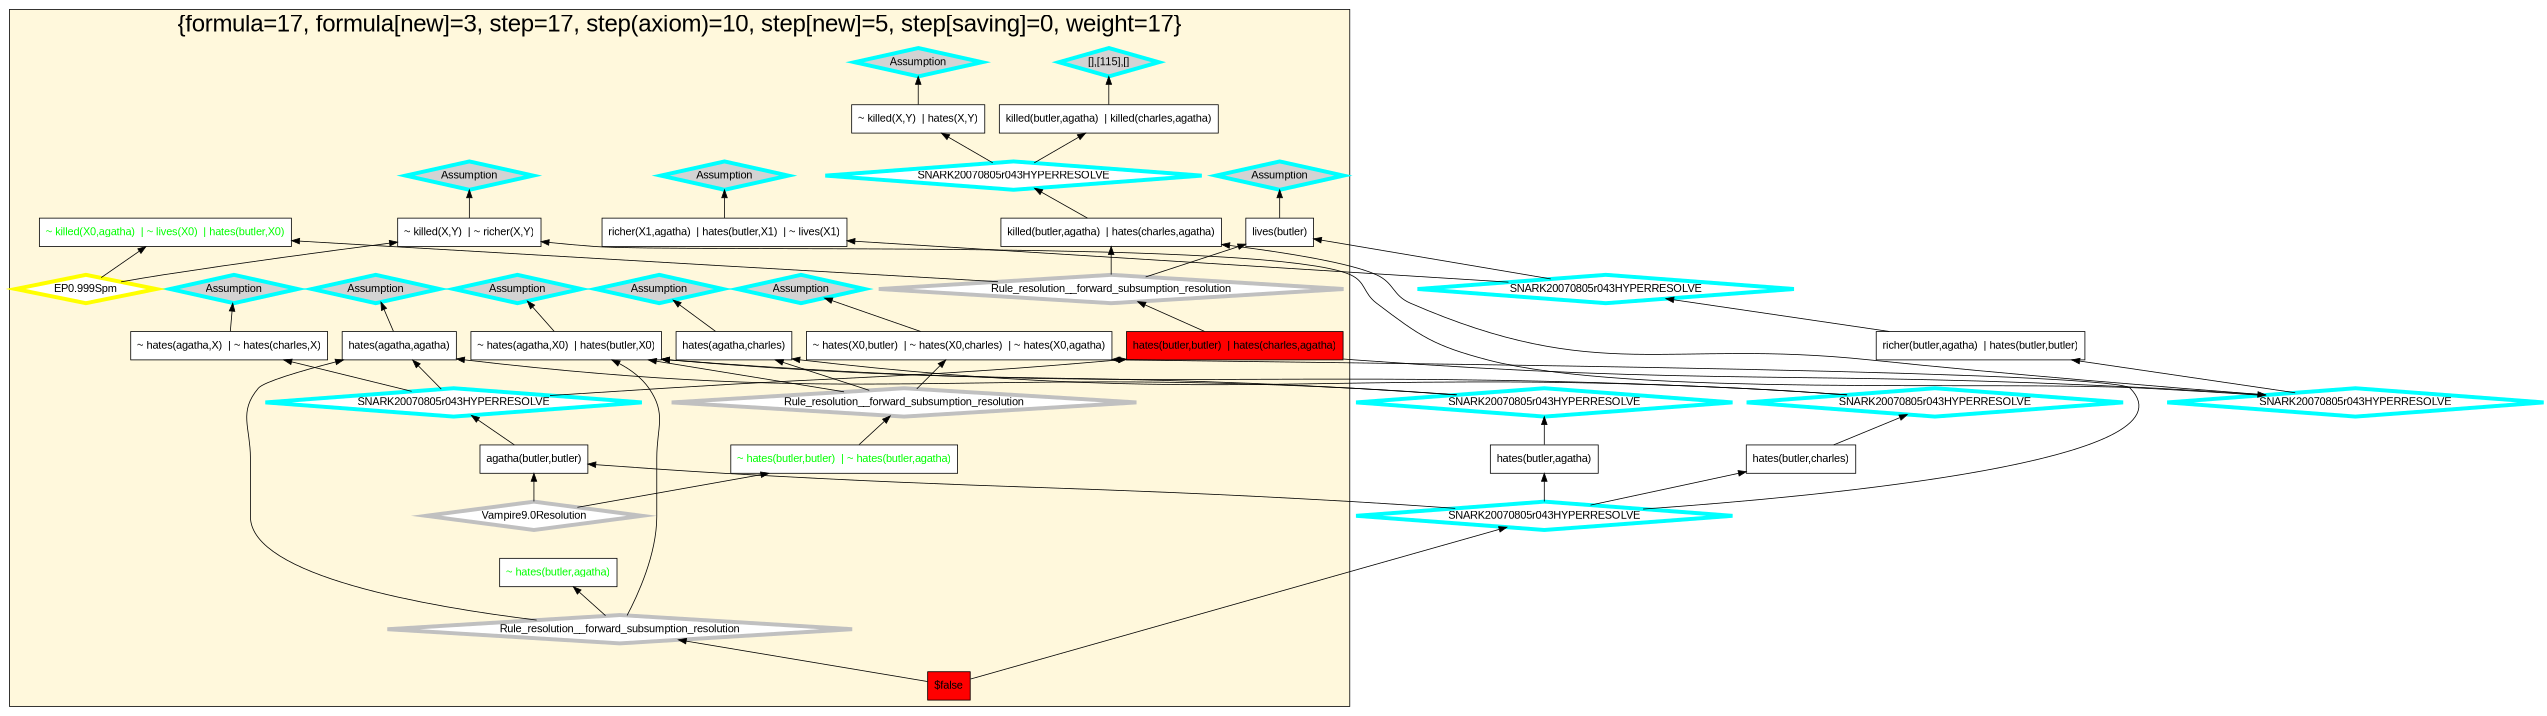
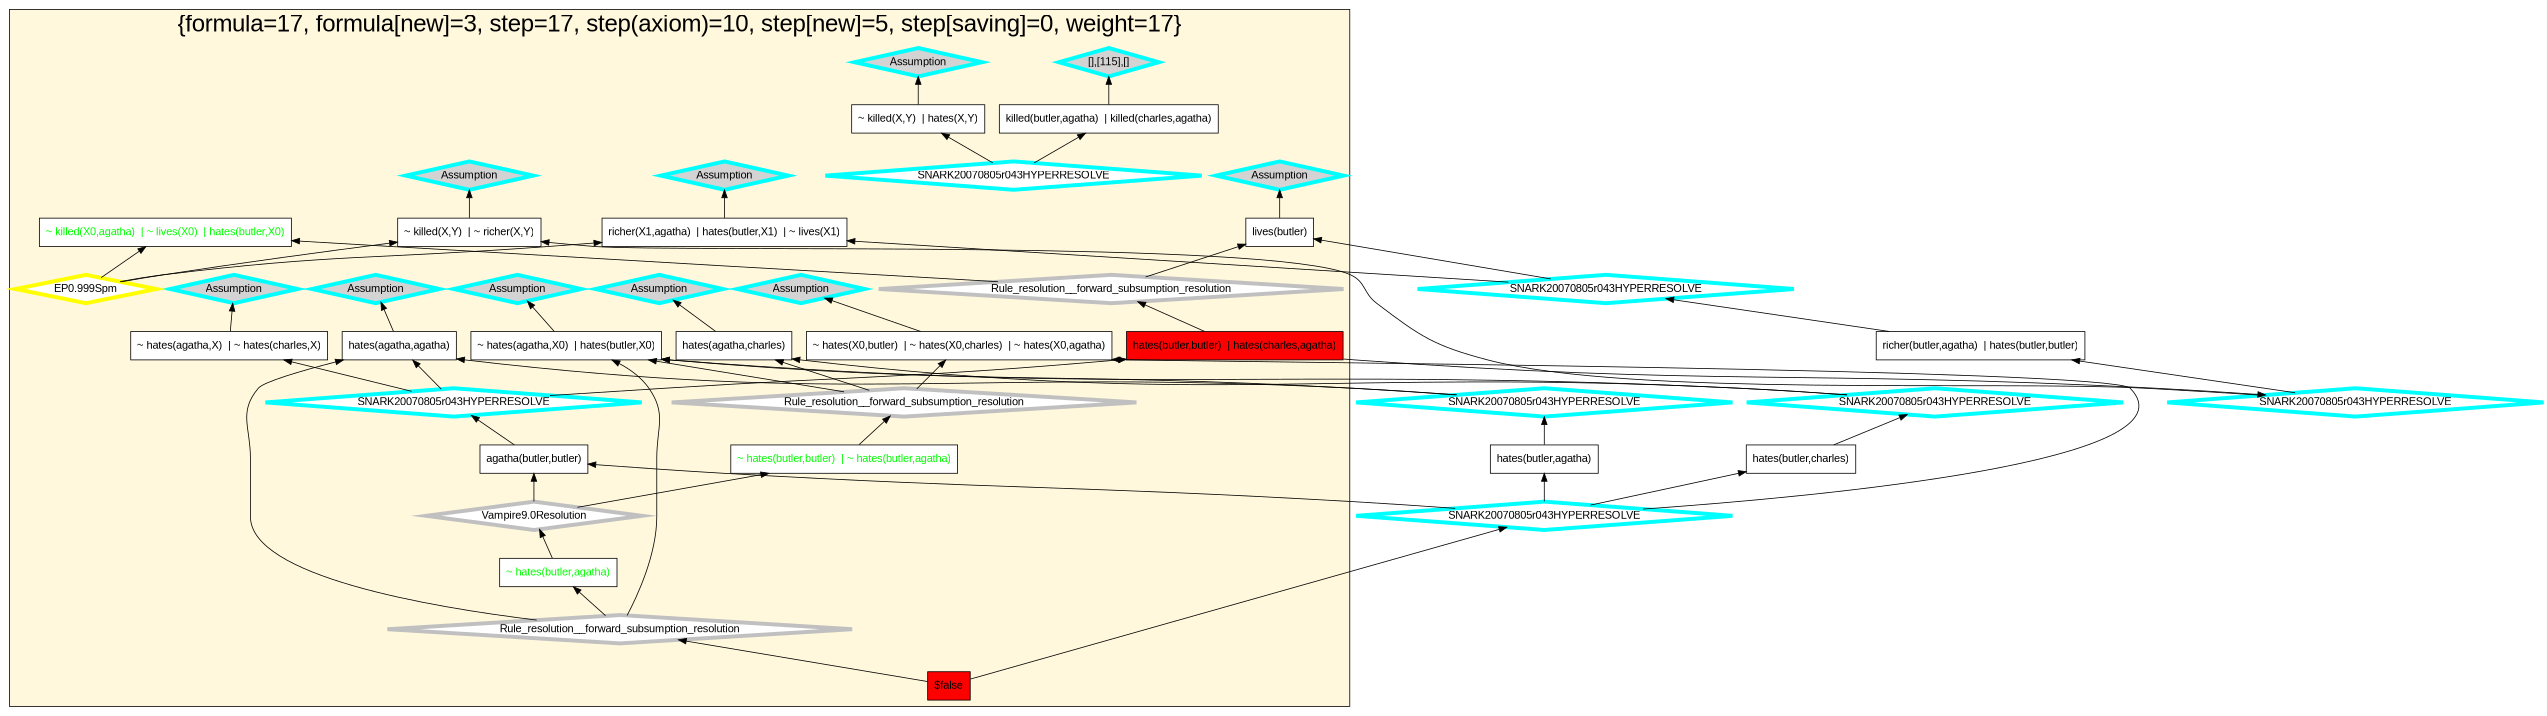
  digraph {
    fontname="Liberation Sans"
    rankdir=BT
    node [color=black fillcolor=white fontname="Liberation Sans" shape=diamond style=filled penwidth=5]
    edge [fontname="Liberation Sans"]
-   n1 [label="killed(butler,agatha)  | hates(charles,agatha)" shape=box penwidth=""]
    n2 [label="~ killed(X,Y)  | hates(X,Y)" shape=box penwidth=""]
    n3 [fontcolor=green label="~ killed(X0,agatha)  | ~ lives(X0)  | hates(butler,X0)" shape=box penwidth=""]
    n4 [fillcolor=red label="$false" shape=box penwidth=""]
    n5 [label="~ hates(X0,butler)  | ~ hates(X0,charles)  | ~ hates(X0,agatha)" shape=box penwidth=""]
    n6 [label="~ hates(agatha,X0)  | hates(butler,X0)" shape=box penwidth=""]
    n7 [label="lives(butler)" shape=box penwidth=""]
    n8 [fillcolor=red label="hates(butler,butler)  | hates(charles,agatha)" shape=box penwidth=""]
    n9 [label="hates(agatha,agatha)" shape=box penwidth=""]
    n10 [label="killed(butler,agatha)  | killed(charles,agatha)" shape=box penwidth=""]
    n11 [label="hates(agatha,charles)" shape=box penwidth=""]
    n12 [label="~ killed(X,Y)  | ~ richer(X,Y)" shape=box penwidth=""]
    n13 [label="richer(X1,agatha)  | hates(butler,X1)  | ~ lives(X1)" shape=box penwidth=""]
    n14 [label="agatha(butler,butler)" shape=box penwidth=""]
    n15 [fontcolor=green label="~ hates(butler,agatha)" shape=box penwidth=""]
    n16 [label="~ hates(agatha,X)  | ~ hates(charles,X)" shape=box penwidth=""]
    n17 [fontcolor=green label="~ hates(butler,butler)  | ~ hates(butler,agatha)" shape=box penwidth=""]
    n18 [color=grey label="Vampire9.0Resolution"]
    n19 [color=yellow label="EP0.999Spm"]
    n20 [color=cyan fillcolor=lightgrey label=Assumption]
    n21 [color=cyan fillcolor=lightgrey label=Assumption]
    n22 [color=cyan fillcolor=lightgrey label="[],[115],[]"]
    n23 [color=cyan fillcolor=lightgrey label=Assumption]
    n24 [color=grey label=Rule_resolution__forward_subsumption_resolution]
    n25 [color=grey label=Rule_resolution__forward_subsumption_resolution]
    n26 [color=cyan fillcolor=lightgrey label=Assumption]
    n27 [color=cyan label=SNARK20070805r043HYPERRESOLVE]
    n28 [color=grey label=Rule_resolution__forward_subsumption_resolution]
    n29 [color=cyan fillcolor=lightgrey label=Assumption]
    n30 [color=cyan fillcolor=lightgrey label=Assumption]
    n31 [color=cyan label=SNARK20070805r043HYPERRESOLVE]
    n32 [color=cyan fillcolor=lightgrey label=Assumption]
    n33 [color=cyan fillcolor=lightgrey label=Assumption]
    n34 [color=cyan fillcolor=lightgrey label=Assumption]
    n35 [color=cyan label=SNARK20070805r043HYPERRESOLVE]
    n36 [color=cyan label=SNARK20070805r043HYPERRESOLVE]
    n37 [label="hates(butler,agatha)" shape=box penwidth=""]
    n38 [label="hates(butler,charles)" shape=box penwidth=""]
    n39 [label="richer(butler,agatha)  | hates(butler,butler)" shape=box penwidth=""]
    n40 [color=cyan label=SNARK20070805r043HYPERRESOLVE]
    n41 [color=cyan label=SNARK20070805r043HYPERRESOLVE]
    n42 [color=cyan label=SNARK20070805r043HYPERRESOLVE]
    subgraph cluster_1 {
      fillcolor=cornsilk
      fontsize=30
      label="{formula=17, formula[new]=3, step=17, step(axiom)=10, step[new]=5, step[saving]=0, weight=17}"
      labelloc=b
      style=filled
-     n1
      n2
      n3
      n4
      n5
      n6
      n7
      n8
      n9
      n10
      n11
      n12
      n13
      n14
      n15
      n16
      n17
      n18
      n19
      n20
      n21
      n22
      n23
      n24
      n25
      n26
      n27
      n28
      n29
      n30
      n31
      n32
      n33
      n34
    }
-   n1 -> n31
    n2 -> n21
    n4 -> n28
    n4 -> n35
    n5 -> n32
    n6 -> n30
    n7 -> n29
    n8 -> n24
    n8 -> n36
    n9 -> n26
    n10 -> n22
    n11 -> n34
    n12 -> n23
    n13 -> n33
    n14 -> n27
+   n15 -> n18
    n16 -> n20
    n17 -> n25
    n18 -> n14
    n18 -> n17
    n19 -> n3
    n19 -> n12
-   n24 -> n1
+   n19 -> n13
    n24 -> n3
    n24 -> n7
    n25 -> n5
    n25 -> n6
    n25 -> n11
    n27 -> n8
    n27 -> n9
    n27 -> n16
    n28 -> n6
    n28 -> n9
    n28 -> n15
    n31 -> n2
    n31 -> n10
    n35 -> n5
    n35 -> n14
    n35 -> n37
    n35 -> n38
-   n36 -> n1
    n36 -> n12
    n36 -> n39
    n37 -> n40
    n38 -> n41
    n39 -> n42
    n40 -> n6
    n40 -> n9
    n41 -> n6
    n41 -> n11
    n42 -> n7
    n42 -> n13
  }
